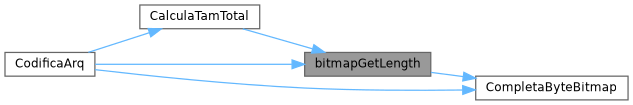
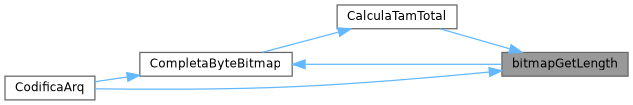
  digraph {
    rankdir=RL
    node [color=grey40 fillcolor=white fontname=Helvetica fontsize=10 shape=box style=filled]
    edge [color=steelblue1 dir=back fontname=Helvetica fontsize=10 labelfontname=Helvetica labelfontsize=10 style=solid]
    n1 [color=gray40 fillcolor=grey60 fontcolor=black height=0.2 label=bitmapGetLength width=0.4]
    n2 [height=0.2 label=CalculaTamTotal width=0.4]
    n3 [height=0.2 label=CodificaArq width=0.4]
    n4 [height=0.2 label=CompletaByteBitmap width=0.4]
    n1 -> n2
    n1 -> n3
-   n2 -> n3
+   n2 -> n4
    n4 -> n1
    n4 -> n3
  }
